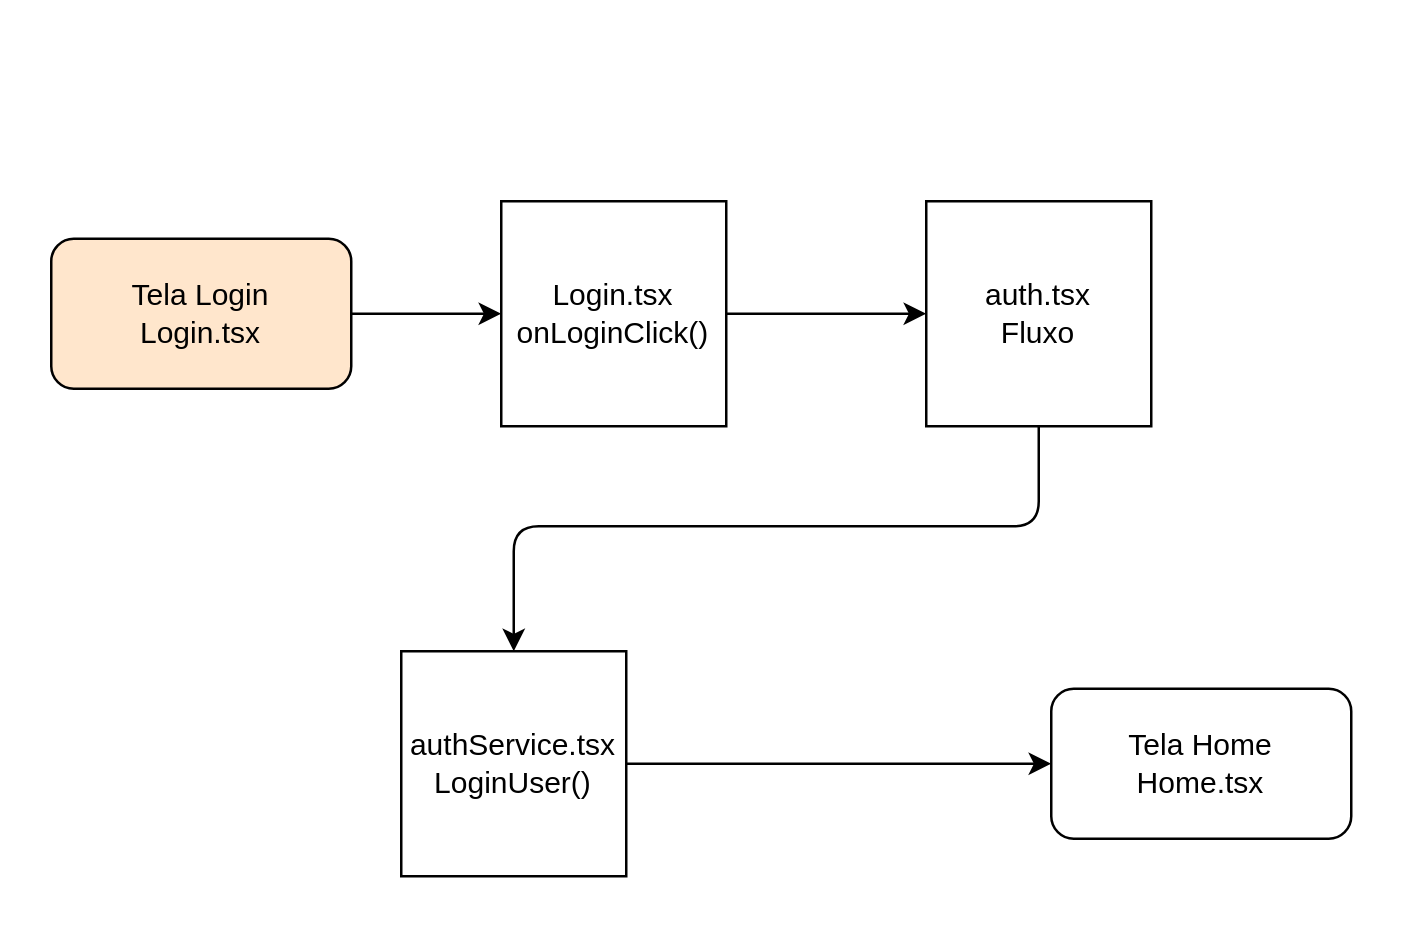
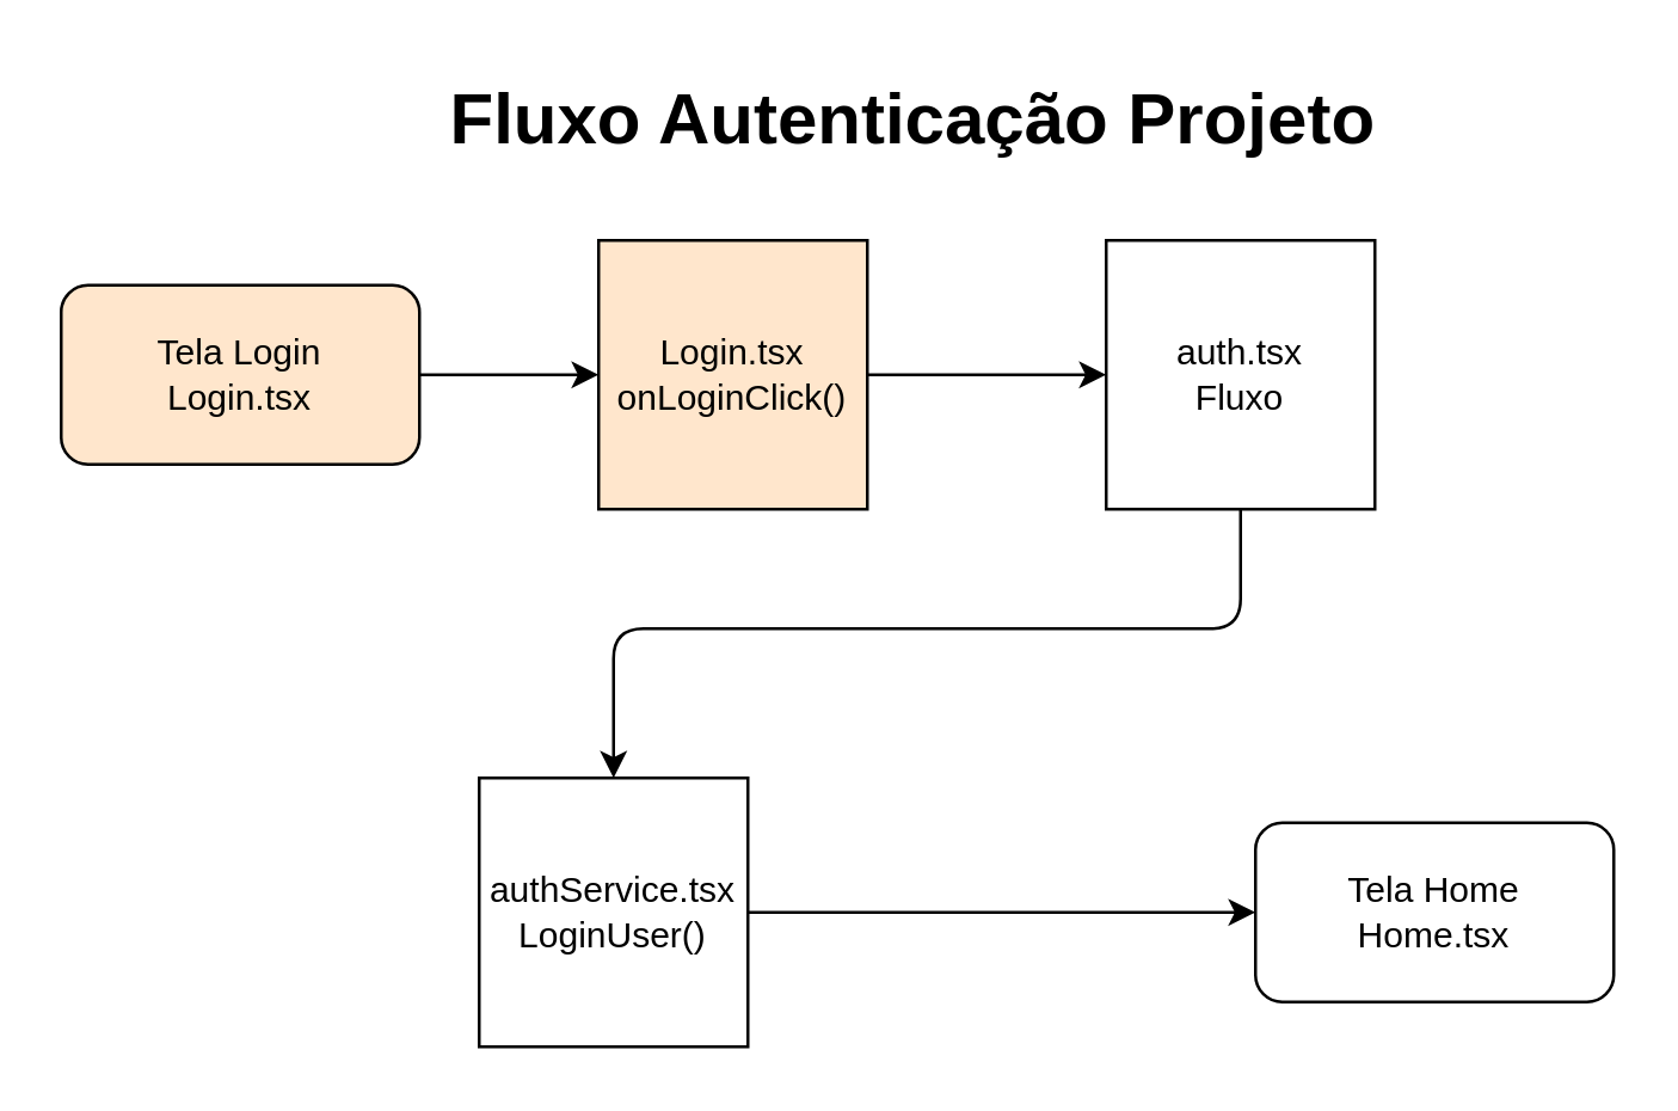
  <mxCell id="0" />
  <mxCell id="1" parent="0" />
  <mxCell id="2" style="edgeStyle=none;html=1;entryX=0;entryY=0.5;entryDx=0;entryDy=0;" edge="1" parent="1" source="3" target="5"><mxGeometry relative="1" as="geometry" /></mxCell>
- <mxCell id="3" value="Login.tsx&lt;br&gt;onLoginClick()" style="whiteSpace=wrap;html=1;aspect=fixed;" parent="1" vertex="1"><mxGeometry x="200" y="80" width="90" height="90" as="geometry" /></mxCell>
+ <mxCell id="3" value="Login.tsx&lt;br&gt;onLoginClick()" style="whiteSpace=wrap;html=1;aspect=fixed;fillColor=#ffe6cc;" parent="1" vertex="1"><mxGeometry x="200" y="80" width="90" height="90" as="geometry" /></mxCell>
  <mxCell id="4" style="edgeStyle=none;html=1;entryX=0.5;entryY=0;entryDx=0;entryDy=0;" edge="1" parent="1" source="5" target="7"><mxGeometry relative="1" as="geometry"><Array as="points"><mxPoint x="415" y="210" /><mxPoint x="330" y="210" /><mxPoint x="205" y="210" /></Array></mxGeometry></mxCell>
  <mxCell id="5" value="auth.tsx&lt;br&gt;Fluxo" style="whiteSpace=wrap;html=1;aspect=fixed;" parent="1" vertex="1"><mxGeometry x="370" y="80" width="90" height="90" as="geometry" /></mxCell>
  <mxCell id="6" style="edgeStyle=none;html=1;" edge="1" parent="1" source="7" target="10"><mxGeometry relative="1" as="geometry" /></mxCell>
  <mxCell id="7" value="authService.tsx&lt;br&gt;LoginUser()" style="whiteSpace=wrap;html=1;aspect=fixed;" parent="1" vertex="1"><mxGeometry x="160" y="260" width="90" height="90" as="geometry" /></mxCell>
  <mxCell id="8" style="edgeStyle=none;html=1;entryX=0;entryY=0.5;entryDx=0;entryDy=0;" edge="1" parent="1" source="9" target="3"><mxGeometry relative="1" as="geometry" /></mxCell>
  <mxCell id="9" value="Tela Login&lt;br&gt;Login.tsx" style="rounded=1;whiteSpace=wrap;html=1;fillColor=#ffe6cc;" parent="1" vertex="1"><mxGeometry x="20" y="95" width="120" height="60" as="geometry" /></mxCell>
  <mxCell id="10" value="Tela Home&lt;br&gt;Home.tsx" style="rounded=1;whiteSpace=wrap;html=1;" vertex="1" parent="1"><mxGeometry x="420" y="275" width="120" height="60" as="geometry" /></mxCell>
+ <mxCell id="11" value="Fluxo Autenticação Projeto" style="text;strokeColor=none;fillColor=none;html=1;fontSize=24;fontStyle=1;verticalAlign=middle;align=center;" vertex="1" parent="1"><mxGeometry x="70" y="20" width="470" height="40" as="geometry" /></mxCell>
